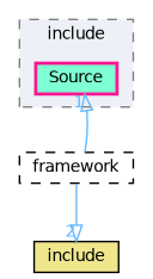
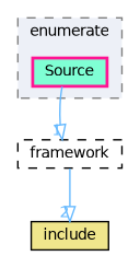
  digraph {
    compound=true
    node [color=black fontname=Helvetica fontsize=10 shape=box]
    edge [arrowhead=onormal color=steelblue1 fontcolor=steelblue1 fontname=Helvetica fontsize=10 labeldistance=1.5 labelfontname=Helvetica labelfontsize=10]
    n1 [color=deeppink fillcolor=aquamarine height=0.2 label=Source style="filled,bold" width=0.4]
    n2 [fillcolor=white height=0.2 label=framework style="filled,dashed" width=0.4]
    n3 [fillcolor=khaki height=0.2 label=include style=filled width=0.4]
    subgraph cluster_1 {
      bgcolor="#edf0f7"
      fontname=Helvetica
      fontsize=10
-     label=include
+     label=enumerate
      pencolor=grey50
      style="filled,dashed"
      n1
    }
-   n2 -> n1 [headlabel=1]
+   n1 -> n2 [headlabel=1]
    n2 -> n3 [headlabel=2]
  }
